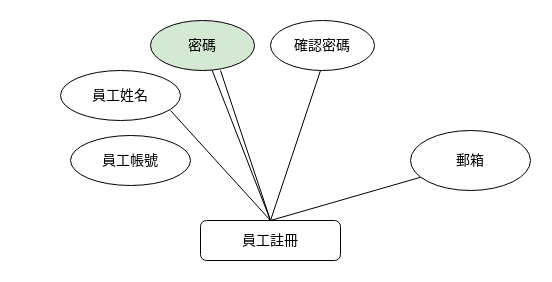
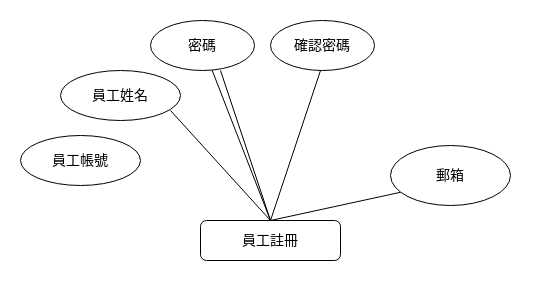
  <mxCell id="0" />
  <mxCell id="1" parent="0" />
  <mxCell id="2" value="&lt;font style=&quot;font-size: 14px;&quot;&gt;員工註冊&lt;/font&gt;" style="rounded=1;whiteSpace=wrap;html=1;" vertex="1" parent="1"><mxGeometry x="200" y="220" width="140" height="40" as="geometry" /></mxCell>
- <mxCell id="3" value="&lt;font style=&quot;font-size: 14px;&quot;&gt;員工帳號&lt;/font&gt;" style="ellipse;whiteSpace=wrap;html=1;" vertex="1" parent="1"><mxGeometry x="70" y="135" width="120" height="50" as="geometry" /></mxCell>
+ <mxCell id="3" value="&lt;font style=&quot;font-size: 14px;&quot;&gt;員工帳號&lt;/font&gt;" style="ellipse;whiteSpace=wrap;html=1;" vertex="1" parent="1"><mxGeometry x="20" y="135" width="120" height="50" as="geometry" /></mxCell>
  <mxCell id="4" value="&lt;font style=&quot;font-size: 14px;&quot;&gt;員工姓名&lt;/font&gt;" style="ellipse;whiteSpace=wrap;html=1;" vertex="1" parent="1"><mxGeometry x="60" y="70" width="120" height="50" as="geometry" /></mxCell>
- <mxCell id="5" value="&lt;font style=&quot;font-size: 14px;&quot;&gt;密碼&lt;/font&gt;" style="ellipse;whiteSpace=wrap;html=1;fillColor=#d5e8d4;" vertex="1" parent="1"><mxGeometry x="150" y="20" width="104" height="50" as="geometry" /></mxCell>
+ <mxCell id="5" value="&lt;font style=&quot;font-size: 14px;&quot;&gt;密碼&lt;/font&gt;" style="ellipse;whiteSpace=wrap;html=1;" vertex="1" parent="1"><mxGeometry x="150" y="20" width="104" height="50" as="geometry" /></mxCell>
  <mxCell id="6" value="&lt;font style=&quot;font-size: 14px;&quot;&gt;確認密碼&lt;/font&gt;" style="ellipse;whiteSpace=wrap;html=1;" vertex="1" parent="1"><mxGeometry x="270" y="20" width="104" height="50" as="geometry" /></mxCell>
- <mxCell id="7" value="&lt;font style=&quot;font-size: 14px;&quot;&gt;郵箱&lt;/font&gt;" style="ellipse;whiteSpace=wrap;html=1;" vertex="1" parent="1"><mxGeometry x="410" y="130" width="120" height="60" as="geometry" /></mxCell>
+ <mxCell id="7" value="&lt;font style=&quot;font-size: 14px;&quot;&gt;郵箱&lt;/font&gt;" style="ellipse;whiteSpace=wrap;html=1;" vertex="1" parent="1"><mxGeometry x="390" y="145" width="120" height="60" as="geometry" /></mxCell>
  <mxCell id="8" value="" style="endArrow=none;html=1;rounded=0;exitX=0.5;exitY=0;exitDx=0;exitDy=0;" edge="1" parent="1" source="2" target="5"><mxGeometry width="50" height="50" relative="1" as="geometry"><mxPoint x="240" y="200" as="sourcePoint" /><mxPoint x="290" y="150" as="targetPoint" /></mxGeometry></mxCell>
  <mxCell id="9" value="" style="endArrow=none;html=1;rounded=0;entryX=0.993;entryY=0.66;entryDx=0;entryDy=0;entryPerimeter=0;exitX=0.5;exitY=0;exitDx=0;exitDy=0;" edge="1" parent="1" source="2"><mxGeometry width="50" height="50" relative="1" as="geometry"><mxPoint x="260" y="220" as="sourcePoint" /><mxPoint x="170" y="110" as="targetPoint" /></mxGeometry></mxCell>
  <mxCell id="10" value="" style="endArrow=none;html=1;rounded=0;entryX=0.993;entryY=0.66;entryDx=0;entryDy=0;entryPerimeter=0;exitX=0.5;exitY=0;exitDx=0;exitDy=0;" edge="1" parent="1" source="2"><mxGeometry width="50" height="50" relative="1" as="geometry"><mxPoint x="342" y="120" as="sourcePoint" /><mxPoint x="220" y="70" as="targetPoint" /></mxGeometry></mxCell>
  <mxCell id="11" value="" style="endArrow=none;html=1;rounded=0;entryX=0.993;entryY=0.66;entryDx=0;entryDy=0;entryPerimeter=0;" edge="1" parent="1"><mxGeometry width="50" height="50" relative="1" as="geometry"><mxPoint x="270" y="220" as="sourcePoint" /><mxPoint x="320" y="70" as="targetPoint" /></mxGeometry></mxCell>
  <mxCell id="12" value="" style="endArrow=none;html=1;rounded=0;entryX=0.083;entryY=0.78;entryDx=0;entryDy=0;entryPerimeter=0;" edge="1" parent="1" target="7"><mxGeometry width="50" height="50" relative="1" as="geometry"><mxPoint x="270" y="220" as="sourcePoint" /><mxPoint x="420" y="170" as="targetPoint" /></mxGeometry></mxCell>
